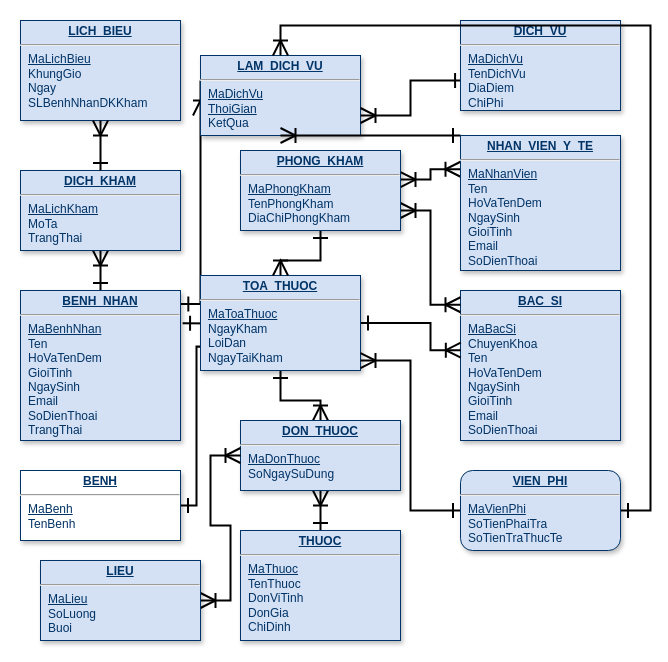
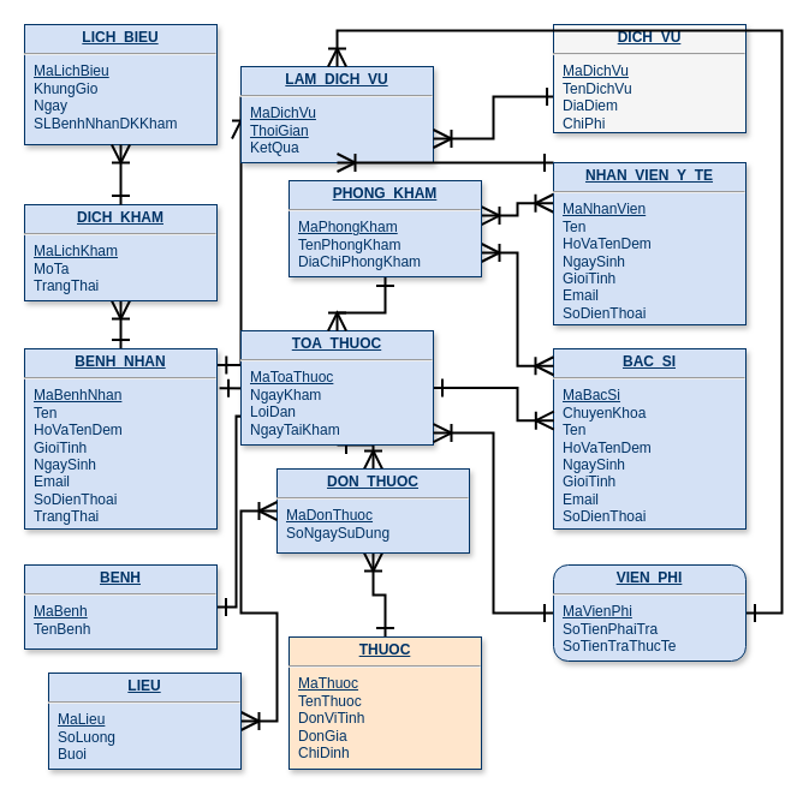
  <mxCell id="0" />
  <mxCell id="1" parent="0" />
  <mxCell id="2" value="&lt;p style=&quot;margin: 0px ; margin-top: 4px ; text-align: center ; text-decoration: underline&quot;&gt;&lt;b&gt;BAC_SI&lt;/b&gt;&lt;/p&gt;&lt;hr&gt;&lt;p style=&quot;margin: 0px ; margin-left: 8px&quot;&gt;&lt;u&gt;MaBacSi&lt;/u&gt;&lt;/p&gt;&lt;p style=&quot;margin: 0px ; margin-left: 8px&quot;&gt;ChuyenKhoa&lt;/p&gt;&lt;p style=&quot;margin: 0px ; margin-left: 8px&quot;&gt;Ten&lt;/p&gt;&lt;p style=&quot;margin: 0px ; margin-left: 8px&quot;&gt;HoVaTenDem&lt;/p&gt;&lt;p style=&quot;margin: 0px ; margin-left: 8px&quot;&gt;NgaySinh&lt;/p&gt;&lt;p style=&quot;margin: 0px ; margin-left: 8px&quot;&gt;GioiTinh&lt;/p&gt;&lt;p style=&quot;margin: 0px ; margin-left: 8px&quot;&gt;Email&lt;/p&gt;&lt;p style=&quot;margin: 0px ; margin-left: 8px&quot;&gt;SoDienThoai&lt;/p&gt;" style="verticalAlign=top;align=left;overflow=fill;fontSize=12;fontFamily=Helvetica;html=1;strokeColor=#003366;shadow=1;fillColor=#D4E1F5;fontColor=#003366" parent="1" vertex="1"><mxGeometry x="460" y="290" width="160" height="150" as="geometry" /></mxCell>
  <mxCell id="3" style="edgeStyle=orthogonalEdgeStyle;rounded=0;orthogonalLoop=1;jettySize=auto;html=1;startArrow=ERone;startFill=0;startSize=12;endArrow=ERoneToMany;endFill=0;endSize=12;strokeWidth=2;entryX=0.5;entryY=1;entryDx=0;entryDy=0;exitX=0.5;exitY=0;exitDx=0;exitDy=0;" parent="1" source="6" target="15" edge="1"><mxGeometry relative="1" as="geometry"><mxPoint x="80" y="316" as="sourcePoint" /><mxPoint x="40" y="230" as="targetPoint" /></mxGeometry></mxCell>
  <mxCell id="4" style="edgeStyle=orthogonalEdgeStyle;rounded=0;orthogonalLoop=1;jettySize=auto;html=1;exitX=1.002;exitY=0.09;exitDx=0;exitDy=0;startArrow=ERone;startFill=0;startSize=12;endArrow=ERoneToMany;endFill=0;endSize=12;strokeWidth=2;entryX=0;entryY=0.75;entryDx=0;entryDy=0;exitPerimeter=0;" parent="1" source="6" target="16" edge="1"><mxGeometry relative="1" as="geometry"><mxPoint x="80" y="80" as="targetPoint" /><Array as="points"><mxPoint x="200" y="303" /><mxPoint x="200" y="80" /></Array></mxGeometry></mxCell>
  <mxCell id="5" style="edgeStyle=orthogonalEdgeStyle;rounded=0;orthogonalLoop=1;jettySize=auto;html=1;entryX=0;entryY=0.5;entryDx=0;entryDy=0;startArrow=ERone;startFill=0;startSize=12;endArrow=ERoneToMany;endFill=0;endSize=12;strokeWidth=2;exitX=1.013;exitY=0.219;exitDx=0;exitDy=0;exitPerimeter=0;" parent="1" source="6" target="10" edge="1"><mxGeometry relative="1" as="geometry"><mxPoint x="180" y="299" as="sourcePoint" /><Array as="points"><mxPoint x="216" y="323" /></Array></mxGeometry></mxCell>
  <mxCell id="6" value="&lt;p style=&quot;margin: 0px ; margin-top: 4px ; text-align: center ; text-decoration: underline&quot;&gt;&lt;b&gt;BENH_NHAN&lt;/b&gt;&lt;/p&gt;&lt;hr&gt;&lt;p style=&quot;margin: 0px ; margin-left: 8px&quot;&gt;&lt;u&gt;MaBenhNhan&lt;/u&gt;&lt;/p&gt;&lt;p style=&quot;margin: 0px ; margin-left: 8px&quot;&gt;Ten&lt;/p&gt;&lt;p style=&quot;margin: 0px ; margin-left: 8px&quot;&gt;HoVaTenDem&lt;/p&gt;&lt;p style=&quot;margin: 0px ; margin-left: 8px&quot;&gt;GioiTinh&lt;/p&gt;&lt;p style=&quot;margin: 0px ; margin-left: 8px&quot;&gt;NgaySinh&lt;/p&gt;&lt;p style=&quot;margin: 0px ; margin-left: 8px&quot;&gt;Email&lt;/p&gt;&lt;p style=&quot;margin: 0px ; margin-left: 8px&quot;&gt;SoDienThoai&lt;/p&gt;&lt;p style=&quot;margin: 0px ; margin-left: 8px&quot;&gt;TrangThai&lt;/p&gt;" style="verticalAlign=top;align=left;overflow=fill;fontSize=12;fontFamily=Helvetica;html=1;strokeColor=#003366;shadow=1;fillColor=#D4E1F5;fontColor=#003366" parent="1" vertex="1"><mxGeometry x="20" y="290" width="160" height="150" as="geometry" /></mxCell>
  <mxCell id="7" style="edgeStyle=orthogonalEdgeStyle;rounded=0;orthogonalLoop=1;jettySize=auto;html=1;exitX=1;exitY=0.5;exitDx=0;exitDy=0;startArrow=ERone;startFill=0;startSize=12;endArrow=ERoneToMany;endFill=0;endSize=12;strokeWidth=2;entryX=0.002;entryY=0.398;entryDx=0;entryDy=0;entryPerimeter=0;" parent="1" source="10" target="2" edge="1"><mxGeometry relative="1" as="geometry"><mxPoint x="459" y="370" as="targetPoint" /><Array as="points"><mxPoint x="430" y="322" /><mxPoint x="430" y="350" /></Array></mxGeometry></mxCell>
  <mxCell id="8" style="edgeStyle=orthogonalEdgeStyle;rounded=0;orthogonalLoop=1;jettySize=auto;html=1;exitX=0;exitY=0.75;exitDx=0;exitDy=0;startArrow=ERoneToMany;startFill=0;startSize=12;endArrow=ERone;endFill=0;endSize=12;strokeWidth=2;entryX=1;entryY=0.5;entryDx=0;entryDy=0;" parent="1" source="10" target="21" edge="1"><mxGeometry relative="1" as="geometry"><Array as="points"><mxPoint x="220" y="346" /><mxPoint x="196" y="346" /><mxPoint x="196" y="505" /></Array></mxGeometry></mxCell>
  <mxCell id="9" style="edgeStyle=orthogonalEdgeStyle;rounded=0;orthogonalLoop=1;jettySize=auto;html=1;exitX=0.5;exitY=1;exitDx=0;exitDy=0;entryX=0.5;entryY=0;entryDx=0;entryDy=0;startArrow=ERone;startFill=0;startSize=12;endArrow=ERoneToMany;endFill=0;endSize=12;strokeWidth=2;" parent="1" source="10" target="23" edge="1"><mxGeometry relative="1" as="geometry" /></mxCell>
  <mxCell id="10" value="&lt;p style=&quot;margin: 0px ; margin-top: 4px ; text-align: center ; text-decoration: underline&quot;&gt;&lt;b&gt;TOA_THUOC&lt;/b&gt;&lt;/p&gt;&lt;hr&gt;&lt;p style=&quot;margin: 0px ; margin-left: 8px&quot;&gt;&lt;u&gt;MaToaThuoc&lt;/u&gt;&lt;/p&gt;&lt;p style=&quot;margin: 0px ; margin-left: 8px&quot;&gt;NgayKham&lt;/p&gt;&lt;p style=&quot;margin: 0px ; margin-left: 8px&quot;&gt;LoiDan&lt;/p&gt;&lt;p style=&quot;margin: 0px ; margin-left: 8px&quot;&gt;NgayTaiKham&lt;/p&gt;" style="verticalAlign=top;align=left;overflow=fill;fontSize=12;fontFamily=Helvetica;html=1;strokeColor=#003366;shadow=1;fillColor=#D4E1F5;fontColor=#003366" parent="1" vertex="1"><mxGeometry x="200" y="275" width="160" height="95" as="geometry" /></mxCell>
  <mxCell id="11" style="edgeStyle=orthogonalEdgeStyle;rounded=0;orthogonalLoop=1;jettySize=auto;html=1;exitX=0.5;exitY=1;exitDx=0;exitDy=0;entryX=0.5;entryY=0;entryDx=0;entryDy=0;startArrow=ERone;startFill=0;startSize=12;endArrow=ERoneToMany;endFill=0;endSize=12;strokeWidth=2;" parent="1" source="14" target="10" edge="1"><mxGeometry relative="1" as="geometry" /></mxCell>
  <mxCell id="12" style="edgeStyle=orthogonalEdgeStyle;rounded=0;orthogonalLoop=1;jettySize=auto;html=1;exitX=1;exitY=0.75;exitDx=0;exitDy=0;entryX=0;entryY=0.095;entryDx=0;entryDy=0;entryPerimeter=0;startArrow=ERoneToMany;startFill=0;startSize=12;endArrow=ERoneToMany;endFill=0;endSize=12;strokeWidth=2;" parent="1" source="14" target="2" edge="1"><mxGeometry relative="1" as="geometry" /></mxCell>
  <mxCell id="13" style="edgeStyle=orthogonalEdgeStyle;rounded=0;orthogonalLoop=1;jettySize=auto;html=1;exitX=1;exitY=0.363;exitDx=0;exitDy=0;startArrow=ERoneToMany;startFill=0;startSize=12;endArrow=ERoneToMany;endFill=0;endSize=12;strokeWidth=2;exitPerimeter=0;entryX=0;entryY=0.25;entryDx=0;entryDy=0;" parent="1" source="14" target="20" edge="1"><mxGeometry relative="1" as="geometry"><mxPoint x="460" y="175" as="targetPoint" /></mxGeometry></mxCell>
  <mxCell id="14" value="&lt;p style=&quot;margin: 0px ; margin-top: 4px ; text-align: center ; text-decoration: underline&quot;&gt;&lt;b&gt;PHONG_KHAM&lt;/b&gt;&lt;/p&gt;&lt;hr&gt;&lt;p style=&quot;margin: 0px ; margin-left: 8px&quot;&gt;&lt;u&gt;MaPhongKham&lt;/u&gt;&lt;/p&gt;&lt;p style=&quot;margin: 0px ; margin-left: 8px&quot;&gt;TenPhongKham&lt;/p&gt;&lt;p style=&quot;margin: 0px ; margin-left: 8px&quot;&gt;DiaChiPhongKham&lt;/p&gt;" style="verticalAlign=top;align=left;overflow=fill;fontSize=12;fontFamily=Helvetica;html=1;strokeColor=#003366;shadow=1;fillColor=#D4E1F5;fontColor=#003366" parent="1" vertex="1"><mxGeometry x="240" y="150" width="160" height="80" as="geometry" /></mxCell>
  <mxCell id="15" value="&lt;p style=&quot;margin: 0px ; margin-top: 4px ; text-align: center ; text-decoration: underline&quot;&gt;&lt;b&gt;DICH_KHAM&lt;/b&gt;&lt;/p&gt;&lt;hr&gt;&lt;p style=&quot;margin: 0px ; margin-left: 8px&quot;&gt;&lt;u&gt;MaLichKham&lt;/u&gt;&lt;/p&gt;&lt;p style=&quot;margin: 0px ; margin-left: 8px&quot;&gt;MoTa&lt;/p&gt;&lt;p style=&quot;margin: 0px ; margin-left: 8px&quot;&gt;TrangThai&lt;/p&gt;" style="verticalAlign=top;align=left;overflow=fill;fontSize=12;fontFamily=Helvetica;html=1;strokeColor=#003366;shadow=1;fillColor=#D4E1F5;fontColor=#003366" parent="1" vertex="1"><mxGeometry x="20" y="170" width="160" height="80" as="geometry" /></mxCell>
  <mxCell id="16" value="&lt;p style=&quot;margin: 0px ; margin-top: 4px ; text-align: center ; text-decoration: underline&quot;&gt;&lt;b&gt;LAM_DICH_VU&lt;/b&gt;&lt;/p&gt;&lt;hr&gt;&lt;p style=&quot;margin: 0px ; margin-left: 8px&quot;&gt;&lt;u&gt;MaDichVu&lt;/u&gt;&lt;/p&gt;&lt;p style=&quot;margin: 0px ; margin-left: 8px&quot;&gt;&lt;u&gt;ThoiGian&lt;/u&gt;&lt;/p&gt;&lt;p style=&quot;margin: 0px ; margin-left: 8px&quot;&gt;KetQua&lt;/p&gt;&lt;p style=&quot;margin: 0px ; margin-left: 8px&quot;&gt;&lt;br&gt;&lt;/p&gt;" style="verticalAlign=top;align=left;overflow=fill;fontSize=12;fontFamily=Helvetica;html=1;strokeColor=#003366;shadow=1;fillColor=#D4E1F5;fontColor=#003366" parent="1" vertex="1"><mxGeometry x="200" y="55" width="160" height="80" as="geometry" /></mxCell>
  <mxCell id="17" style="edgeStyle=orthogonalEdgeStyle;rounded=0;orthogonalLoop=1;jettySize=auto;html=1;exitX=0.013;exitY=0.667;exitDx=0;exitDy=0;entryX=1;entryY=0.75;entryDx=0;entryDy=0;startArrow=ERone;startFill=0;startSize=12;endArrow=ERoneToMany;endFill=0;endSize=12;strokeWidth=2;exitPerimeter=0;" parent="1" source="18" target="16" edge="1"><mxGeometry relative="1" as="geometry" /></mxCell>
- <mxCell id="18" value="&lt;p style=&quot;margin: 0px ; margin-top: 4px ; text-align: center ; text-decoration: underline&quot;&gt;&lt;b&gt;DICH_VU&lt;/b&gt;&lt;/p&gt;&lt;hr&gt;&lt;p style=&quot;margin: 0px ; margin-left: 8px&quot;&gt;&lt;u&gt;MaDichVu&lt;/u&gt;&lt;/p&gt;&lt;p style=&quot;margin: 0px ; margin-left: 8px&quot;&gt;TenDichVu&lt;/p&gt;&lt;p style=&quot;margin: 0px ; margin-left: 8px&quot;&gt;DiaDiem&lt;/p&gt;&lt;p style=&quot;margin: 0px ; margin-left: 8px&quot;&gt;ChiPhi&lt;/p&gt;" style="verticalAlign=top;align=left;overflow=fill;fontSize=12;fontFamily=Helvetica;html=1;strokeColor=#003366;shadow=1;fillColor=#D4E1F5;fontColor=#003366" parent="1" vertex="1"><mxGeometry x="460" y="20" width="160" height="90" as="geometry" /></mxCell>
+ <mxCell id="18" value="&lt;p style=&quot;margin: 0px ; margin-top: 4px ; text-align: center ; text-decoration: underline&quot;&gt;&lt;b&gt;DICH_VU&lt;/b&gt;&lt;/p&gt;&lt;hr&gt;&lt;p style=&quot;margin: 0px ; margin-left: 8px&quot;&gt;&lt;u&gt;MaDichVu&lt;/u&gt;&lt;/p&gt;&lt;p style=&quot;margin: 0px ; margin-left: 8px&quot;&gt;TenDichVu&lt;/p&gt;&lt;p style=&quot;margin: 0px ; margin-left: 8px&quot;&gt;DiaDiem&lt;/p&gt;&lt;p style=&quot;margin: 0px ; margin-left: 8px&quot;&gt;ChiPhi&lt;/p&gt;" style="verticalAlign=top;align=left;overflow=fill;fontSize=12;fontFamily=Helvetica;html=1;strokeColor=#003366;shadow=1;fillColor=#f5f5f5;fontColor=#003366;" parent="1" vertex="1"><mxGeometry x="460" y="20" width="160" height="90" as="geometry" /></mxCell>
  <mxCell id="19" style="edgeStyle=orthogonalEdgeStyle;rounded=0;orthogonalLoop=1;jettySize=auto;html=1;exitX=0;exitY=0;exitDx=0;exitDy=0;entryX=0.5;entryY=1;entryDx=0;entryDy=0;strokeWidth=2;endArrow=ERoneToMany;endFill=0;endSize=12;startSize=12;startArrow=ERone;startFill=0;" edge="1" parent="1" source="20" target="16"><mxGeometry relative="1" as="geometry"><Array as="points"><mxPoint x="320" y="135" /></Array></mxGeometry></mxCell>
  <mxCell id="20" value="&lt;p style=&quot;margin: 0px ; margin-top: 4px ; text-align: center ; text-decoration: underline&quot;&gt;&lt;b&gt;NHAN_VIEN_Y_TE&lt;/b&gt;&lt;/p&gt;&lt;hr&gt;&lt;p style=&quot;margin: 0px ; margin-left: 8px&quot;&gt;&lt;u&gt;MaNhanVien&lt;/u&gt;&lt;/p&gt;&lt;p style=&quot;margin: 0px ; margin-left: 8px&quot;&gt;Ten&lt;/p&gt;&lt;p style=&quot;margin: 0px ; margin-left: 8px&quot;&gt;HoVaTenDem&lt;/p&gt;&lt;p style=&quot;margin: 0px 0px 0px 8px&quot;&gt;NgaySinh&lt;/p&gt;&lt;p style=&quot;margin: 0px 0px 0px 8px&quot;&gt;GioiTinh&lt;/p&gt;&lt;p style=&quot;margin: 0px 0px 0px 8px&quot;&gt;Email&lt;/p&gt;&lt;p style=&quot;margin: 0px 0px 0px 8px&quot;&gt;SoDienThoai&lt;/p&gt;" style="verticalAlign=top;align=left;overflow=fill;fontSize=12;fontFamily=Helvetica;html=1;strokeColor=#003366;shadow=1;fillColor=#D4E1F5;fontColor=#003366" parent="1" vertex="1"><mxGeometry x="460" y="135" width="160" height="135" as="geometry" /></mxCell>
- <mxCell id="21" value="&lt;p style=&quot;margin: 0px ; margin-top: 4px ; text-align: center ; text-decoration: underline&quot;&gt;&lt;b&gt;BENH&lt;/b&gt;&lt;/p&gt;&lt;hr&gt;&lt;p style=&quot;margin: 0px ; margin-left: 8px&quot;&gt;&lt;u&gt;MaBenh&lt;/u&gt;&lt;/p&gt;&lt;p style=&quot;margin: 0px ; margin-left: 8px&quot;&gt;TenBenh&lt;/p&gt;&lt;p style=&quot;margin: 0px ; margin-left: 8px&quot;&gt;&lt;br&gt;&lt;/p&gt;" style="verticalAlign=top;align=left;overflow=fill;fontSize=12;fontFamily=Helvetica;html=1;strokeColor=#003366;shadow=1;fillColor=#ffffff;fontColor=#003366;" parent="1" vertex="1"><mxGeometry x="20" y="470" width="160" height="70" as="geometry" /></mxCell>
+ <mxCell id="21" value="&lt;p style=&quot;margin: 0px ; margin-top: 4px ; text-align: center ; text-decoration: underline&quot;&gt;&lt;b&gt;BENH&lt;/b&gt;&lt;/p&gt;&lt;hr&gt;&lt;p style=&quot;margin: 0px ; margin-left: 8px&quot;&gt;&lt;u&gt;MaBenh&lt;/u&gt;&lt;/p&gt;&lt;p style=&quot;margin: 0px ; margin-left: 8px&quot;&gt;TenBenh&lt;/p&gt;&lt;p style=&quot;margin: 0px ; margin-left: 8px&quot;&gt;&lt;br&gt;&lt;/p&gt;" style="verticalAlign=top;align=left;overflow=fill;fontSize=12;fontFamily=Helvetica;html=1;strokeColor=#003366;shadow=1;fillColor=#D4E1F5;fontColor=#003366" parent="1" vertex="1"><mxGeometry x="20" y="470" width="160" height="70" as="geometry" /></mxCell>
  <mxCell id="22" style="edgeStyle=orthogonalEdgeStyle;rounded=0;orthogonalLoop=1;jettySize=auto;html=1;exitX=0.5;exitY=1;exitDx=0;exitDy=0;entryX=0.5;entryY=0;entryDx=0;entryDy=0;startArrow=ERoneToMany;startFill=0;startSize=12;endArrow=ERone;endFill=0;endSize=12;strokeWidth=2;" parent="1" source="23" target="24" edge="1"><mxGeometry relative="1" as="geometry" /></mxCell>
- <mxCell id="23" value="&lt;p style=&quot;margin: 0px ; margin-top: 4px ; text-align: center ; text-decoration: underline&quot;&gt;&lt;b&gt;DON_THUOC&lt;/b&gt;&lt;/p&gt;&lt;hr&gt;&lt;p style=&quot;margin: 0px ; margin-left: 8px&quot;&gt;&lt;u&gt;MaDonThuoc&lt;/u&gt;&lt;/p&gt;&lt;p style=&quot;margin: 0px ; margin-left: 8px&quot;&gt;SoNgaySuDung&lt;/p&gt;" style="verticalAlign=top;align=left;overflow=fill;fontSize=12;fontFamily=Helvetica;html=1;strokeColor=#003366;shadow=1;fillColor=#D4E1F5;fontColor=#003366" parent="1" vertex="1"><mxGeometry x="240" y="420" width="160" height="70" as="geometry" /></mxCell>
- <mxCell id="24" value="&lt;p style=&quot;margin: 0px ; margin-top: 4px ; text-align: center ; text-decoration: underline&quot;&gt;&lt;b&gt;THUOC&lt;/b&gt;&lt;/p&gt;&lt;hr&gt;&lt;p style=&quot;margin: 0px ; margin-left: 8px&quot;&gt;&lt;u&gt;MaThuoc&lt;/u&gt;&lt;/p&gt;&lt;p style=&quot;margin: 0px ; margin-left: 8px&quot;&gt;TenThuoc&lt;/p&gt;&lt;p style=&quot;margin: 0px ; margin-left: 8px&quot;&gt;DonViTinh&lt;/p&gt;&lt;p style=&quot;margin: 0px ; margin-left: 8px&quot;&gt;DonGia&lt;/p&gt;&lt;p style=&quot;margin: 0px ; margin-left: 8px&quot;&gt;ChiDinh&lt;/p&gt;&lt;p style=&quot;margin: 0px ; margin-left: 8px&quot;&gt;&lt;br&gt;&lt;/p&gt;" style="verticalAlign=top;align=left;overflow=fill;fontSize=12;fontFamily=Helvetica;html=1;strokeColor=#003366;shadow=1;fillColor=#D4E1F5;fontColor=#003366" parent="1" vertex="1"><mxGeometry x="240" y="530" width="160" height="110" as="geometry" /></mxCell>
+ <mxCell id="23" value="&lt;p style=&quot;margin: 0px ; margin-top: 4px ; text-align: center ; text-decoration: underline&quot;&gt;&lt;b&gt;DON_THUOC&lt;/b&gt;&lt;/p&gt;&lt;hr&gt;&lt;p style=&quot;margin: 0px ; margin-left: 8px&quot;&gt;&lt;u&gt;MaDonThuoc&lt;/u&gt;&lt;/p&gt;&lt;p style=&quot;margin: 0px ; margin-left: 8px&quot;&gt;SoNgaySuDung&lt;/p&gt;" style="verticalAlign=top;align=left;overflow=fill;fontSize=12;fontFamily=Helvetica;html=1;strokeColor=#003366;shadow=1;fillColor=#D4E1F5;fontColor=#003366" parent="1" vertex="1"><mxGeometry x="230" y="390" width="160" height="70" as="geometry" /></mxCell>
+ <mxCell id="24" value="&lt;p style=&quot;margin: 0px ; margin-top: 4px ; text-align: center ; text-decoration: underline&quot;&gt;&lt;b&gt;THUOC&lt;/b&gt;&lt;/p&gt;&lt;hr&gt;&lt;p style=&quot;margin: 0px ; margin-left: 8px&quot;&gt;&lt;u&gt;MaThuoc&lt;/u&gt;&lt;/p&gt;&lt;p style=&quot;margin: 0px ; margin-left: 8px&quot;&gt;TenThuoc&lt;/p&gt;&lt;p style=&quot;margin: 0px ; margin-left: 8px&quot;&gt;DonViTinh&lt;/p&gt;&lt;p style=&quot;margin: 0px ; margin-left: 8px&quot;&gt;DonGia&lt;/p&gt;&lt;p style=&quot;margin: 0px ; margin-left: 8px&quot;&gt;ChiDinh&lt;/p&gt;&lt;p style=&quot;margin: 0px ; margin-left: 8px&quot;&gt;&lt;br&gt;&lt;/p&gt;" style="verticalAlign=top;align=left;overflow=fill;fontSize=12;fontFamily=Helvetica;html=1;strokeColor=#003366;shadow=1;fillColor=#ffe6cc;fontColor=#003366;" parent="1" vertex="1"><mxGeometry x="240" y="530" width="160" height="110" as="geometry" /></mxCell>
  <mxCell id="25" style="edgeStyle=orthogonalEdgeStyle;rounded=0;orthogonalLoop=1;jettySize=auto;html=1;exitX=1;exitY=0.5;exitDx=0;exitDy=0;entryX=0;entryY=0.5;entryDx=0;entryDy=0;startArrow=ERoneToMany;startFill=0;startSize=12;endArrow=ERoneToMany;endFill=0;endSize=12;strokeWidth=2;" parent="1" source="26" target="23" edge="1"><mxGeometry relative="1" as="geometry" /></mxCell>
  <mxCell id="26" value="&lt;p style=&quot;margin: 0px ; margin-top: 4px ; text-align: center ; text-decoration: underline&quot;&gt;&lt;b&gt;LIEU&lt;/b&gt;&lt;/p&gt;&lt;hr&gt;&lt;p style=&quot;margin: 0px ; margin-left: 8px&quot;&gt;&lt;u&gt;MaLieu&lt;/u&gt;&lt;/p&gt;&lt;p style=&quot;margin: 0px ; margin-left: 8px&quot;&gt;SoLuong&lt;/p&gt;&lt;p style=&quot;margin: 0px ; margin-left: 8px&quot;&gt;Buoi&lt;/p&gt;" style="verticalAlign=top;align=left;overflow=fill;fontSize=12;fontFamily=Helvetica;html=1;strokeColor=#003366;shadow=1;fillColor=#D4E1F5;fontColor=#003366" parent="1" vertex="1"><mxGeometry x="40" y="560" width="160" height="80" as="geometry" /></mxCell>
  <mxCell id="27" style="edgeStyle=orthogonalEdgeStyle;rounded=0;orthogonalLoop=1;jettySize=auto;html=1;exitX=0;exitY=0.5;exitDx=0;exitDy=0;entryX=1;entryY=0.895;entryDx=0;entryDy=0;entryPerimeter=0;startArrow=ERone;startFill=0;startSize=12;endArrow=ERoneToMany;endFill=0;endSize=12;strokeWidth=2;" parent="1" source="29" target="10" edge="1"><mxGeometry relative="1" as="geometry" /></mxCell>
  <mxCell id="28" style="edgeStyle=orthogonalEdgeStyle;rounded=0;orthogonalLoop=1;jettySize=auto;html=1;exitX=1;exitY=0.5;exitDx=0;exitDy=0;entryX=0.5;entryY=0;entryDx=0;entryDy=0;startArrow=ERone;startFill=0;startSize=12;endArrow=ERoneToMany;endFill=0;endSize=12;strokeWidth=2;" parent="1" source="29" target="16" edge="1"><mxGeometry relative="1" as="geometry" /></mxCell>
  <mxCell id="29" value="&lt;p style=&quot;margin: 0px ; margin-top: 4px ; text-align: center ; text-decoration: underline&quot;&gt;&lt;b&gt;VIEN_PHI&lt;/b&gt;&lt;/p&gt;&lt;hr&gt;&lt;p style=&quot;margin: 0px ; margin-left: 8px&quot;&gt;&lt;u&gt;MaVienPhi&lt;/u&gt;&lt;/p&gt;&lt;p style=&quot;margin: 0px ; margin-left: 8px&quot;&gt;SoTienPhaiTra&lt;/p&gt;&lt;p style=&quot;margin: 0px ; margin-left: 8px&quot;&gt;SoTienTraThucTe&lt;/p&gt;" style="verticalAlign=top;align=left;overflow=fill;fontSize=12;fontFamily=Helvetica;html=1;strokeColor=#003366;shadow=1;fillColor=#D4E1F5;fontColor=#003366;rounded=1;" parent="1" vertex="1"><mxGeometry x="460" y="470" width="160" height="80" as="geometry" /></mxCell>
  <mxCell id="30" value="&lt;p style=&quot;margin: 0px ; margin-top: 4px ; text-align: center ; text-decoration: underline&quot;&gt;&lt;b&gt;LICH_BIEU&lt;/b&gt;&lt;/p&gt;&lt;hr&gt;&lt;p style=&quot;margin: 0px ; margin-left: 8px&quot;&gt;&lt;u&gt;MaLichBieu&lt;/u&gt;&lt;/p&gt;&lt;p style=&quot;margin: 0px ; margin-left: 8px&quot;&gt;KhungGio&lt;/p&gt;&lt;p style=&quot;margin: 0px ; margin-left: 8px&quot;&gt;Ngay&lt;/p&gt;&lt;p style=&quot;margin: 0px ; margin-left: 8px&quot;&gt;SLBenhNhanDKKham&lt;/p&gt;" style="verticalAlign=top;align=left;overflow=fill;fontSize=12;fontFamily=Helvetica;html=1;strokeColor=#003366;shadow=1;fillColor=#D4E1F5;fontColor=#003366" parent="1" vertex="1"><mxGeometry x="20" y="20" width="160" height="100" as="geometry" /></mxCell>
  <mxCell id="31" style="edgeStyle=orthogonalEdgeStyle;rounded=0;orthogonalLoop=1;jettySize=auto;html=1;startArrow=ERone;startFill=0;startSize=12;endArrow=ERoneToMany;endFill=0;endSize=12;strokeWidth=2;entryX=0.5;entryY=1;entryDx=0;entryDy=0;exitX=0.5;exitY=0;exitDx=0;exitDy=0;" parent="1" source="15" target="30" edge="1"><mxGeometry relative="1" as="geometry"><mxPoint x="86" y="160" as="sourcePoint" /><mxPoint x="86" y="120" as="targetPoint" /><Array as="points"><mxPoint x="100" y="150" /><mxPoint x="100" y="150" /></Array></mxGeometry></mxCell>
